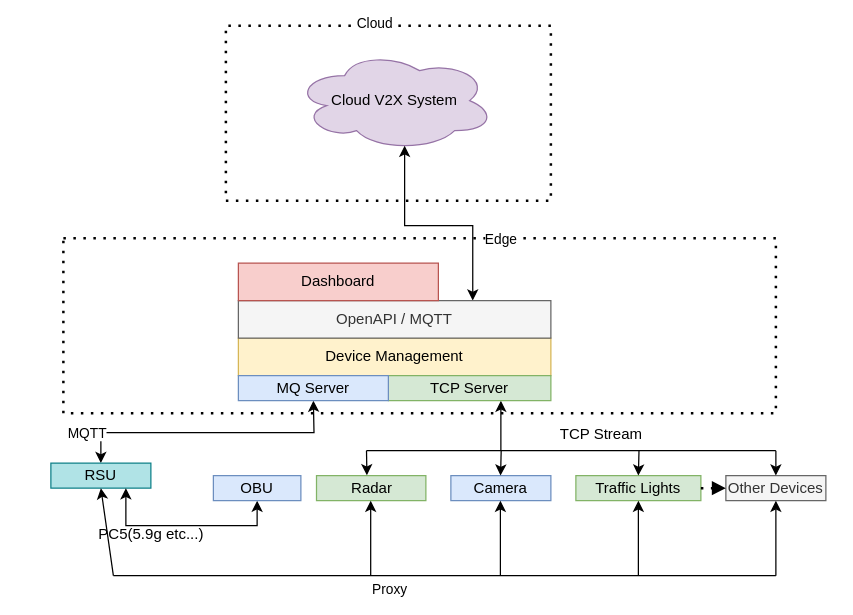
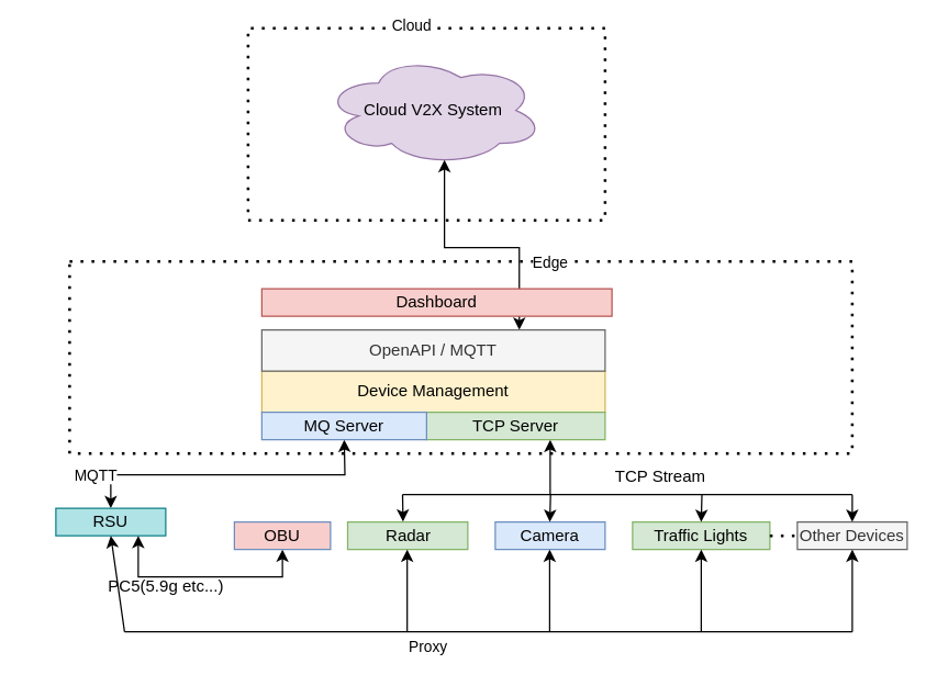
  <mxCell id="0" />
  <mxCell id="1" parent="0" />
  <mxCell id="2" value="" style="endArrow=none;dashed=1;html=1;dashPattern=1 3;strokeWidth=2;rounded=0;" parent="1" edge="1"><mxGeometry width="50" height="50" relative="1" as="geometry"><mxPoint x="50" y="190" as="sourcePoint" /><mxPoint x="50" y="190" as="targetPoint" /><Array as="points"><mxPoint x="620" y="190" /><mxPoint x="620" y="330" /><mxPoint x="50" y="330" /></Array></mxGeometry></mxCell>
  <mxCell id="3" value="Edge" style="edgeLabel;html=1;align=center;verticalAlign=middle;resizable=0;points=[];" parent="2" vertex="1" connectable="0"><mxGeometry x="-0.793" y="3" relative="1" as="geometry"><mxPoint x="202" y="3" as="offset" /></mxGeometry></mxCell>
  <mxCell id="4" style="edgeStyle=orthogonalEdgeStyle;rounded=0;orthogonalLoop=1;jettySize=auto;html=1;exitX=0.5;exitY=0;exitDx=0;exitDy=0;fontFamily=Helvetica;fontSize=12;fontColor=default;startArrow=classic;startFill=1;" edge="1" parent="1" source="5"><mxGeometry relative="1" as="geometry"><mxPoint x="250" y="320" as="targetPoint" /></mxGeometry></mxCell>
  <mxCell id="5" value="RSU" style="rounded=0;whiteSpace=wrap;html=1;fillColor=#b0e3e6;strokeColor=#0e8088;" vertex="1" parent="1"><mxGeometry x="40" y="370" width="80" height="20" as="geometry" /></mxCell>
  <mxCell id="6" value="Other Devices" style="rounded=0;whiteSpace=wrap;html=1;fillColor=#f5f5f5;strokeColor=#666666;fontColor=#333333;" vertex="1" parent="1"><mxGeometry x="580" y="380" width="80" height="20" as="geometry" /></mxCell>
  <mxCell id="7" value="Traffic Lights" style="rounded=0;whiteSpace=wrap;html=1;fillColor=#d5e8d4;strokeColor=#82b366;" vertex="1" parent="1"><mxGeometry x="460" y="380" width="100" height="20" as="geometry" /></mxCell>
  <mxCell id="8" style="edgeStyle=orthogonalEdgeStyle;rounded=0;orthogonalLoop=1;jettySize=auto;html=1;exitX=0.5;exitY=1;exitDx=0;exitDy=0;entryX=0.75;entryY=1;entryDx=0;entryDy=0;fontFamily=Helvetica;fontSize=12;fontColor=default;startArrow=classic;startFill=1;" edge="1" parent="1" source="9" target="5"><mxGeometry relative="1" as="geometry" /></mxCell>
- <mxCell id="9" value="OBU" style="rounded=0;whiteSpace=wrap;html=1;fillColor=#dae8fc;strokeColor=#6c8ebf;" vertex="1" parent="1"><mxGeometry x="170" y="380" width="70" height="20" as="geometry" /></mxCell>
+ <mxCell id="9" value="OBU" style="rounded=0;whiteSpace=wrap;html=1;fillColor=#f8cecc;strokeColor=#6c8ebf;" vertex="1" parent="1"><mxGeometry x="170" y="380" width="70" height="20" as="geometry" /></mxCell>
  <mxCell id="10" value="Radar" style="rounded=0;whiteSpace=wrap;html=1;fillColor=#d5e8d4;strokeColor=#82b366;" vertex="1" parent="1"><mxGeometry x="252.5" y="380" width="87.5" height="20" as="geometry" /></mxCell>
  <mxCell id="11" value="Camera" style="rounded=0;whiteSpace=wrap;html=1;fillColor=#dae8fc;strokeColor=#6c8ebf;" vertex="1" parent="1"><mxGeometry x="360" y="380" width="80" height="20" as="geometry" /></mxCell>
  <mxCell id="12" value="" style="endArrow=classic;html=1;rounded=0;fontFamily=Helvetica;fontSize=12;fontColor=default;" edge="1" parent="1"><mxGeometry width="50" height="50" relative="1" as="geometry"><mxPoint x="295.85" y="460" as="sourcePoint" /><mxPoint x="295.85" y="400" as="targetPoint" /></mxGeometry></mxCell>
  <mxCell id="13" value="" style="endArrow=classic;html=1;rounded=0;fontFamily=Helvetica;fontSize=12;fontColor=default;" edge="1" parent="1"><mxGeometry width="50" height="50" relative="1" as="geometry"><mxPoint x="399.62" y="460" as="sourcePoint" /><mxPoint x="399.62" y="400" as="targetPoint" /></mxGeometry></mxCell>
  <mxCell id="14" value="" style="endArrow=classic;html=1;rounded=0;fontFamily=Helvetica;fontSize=12;fontColor=default;" edge="1" parent="1"><mxGeometry width="50" height="50" relative="1" as="geometry"><mxPoint x="510" y="460" as="sourcePoint" /><mxPoint x="510" y="400" as="targetPoint" /></mxGeometry></mxCell>
  <mxCell id="15" value="" style="endArrow=none;html=1;rounded=0;fontFamily=Helvetica;fontSize=12;fontColor=default;" edge="1" parent="1"><mxGeometry width="50" height="50" relative="1" as="geometry"><mxPoint x="90" y="460" as="sourcePoint" /><mxPoint x="620" y="460" as="targetPoint" /></mxGeometry></mxCell>
  <mxCell id="16" value="Proxy" style="edgeLabel;html=1;align=center;verticalAlign=middle;resizable=0;points=[];" vertex="1" connectable="0" parent="1"><mxGeometry x="310" y="470" as="geometry" /></mxCell>
  <mxCell id="17" value="" style="endArrow=none;html=1;rounded=0;fontFamily=Helvetica;fontSize=12;fontColor=default;startArrow=classic;startFill=1;entryX=0.25;entryY=1;entryDx=0;entryDy=0;exitX=0.461;exitY=-0.014;exitDx=0;exitDy=0;exitPerimeter=0;" edge="1" parent="1" source="10"><mxGeometry width="50" height="50" relative="1" as="geometry"><mxPoint x="296.14" y="380" as="sourcePoint" /><mxPoint x="292.5" y="360" as="targetPoint" /><Array as="points" /></mxGeometry></mxCell>
  <mxCell id="18" value="" style="endArrow=none;html=1;rounded=0;fontFamily=Helvetica;fontSize=12;fontColor=default;exitX=0.5;exitY=0;exitDx=0;exitDy=0;startArrow=classic;startFill=1;" edge="1" parent="1"><mxGeometry width="50" height="50" relative="1" as="geometry"><mxPoint x="399.75" y="380" as="sourcePoint" /><mxPoint x="400.25" y="360" as="targetPoint" /></mxGeometry></mxCell>
  <mxCell id="19" value="" style="endArrow=none;html=1;rounded=0;fontFamily=Helvetica;fontSize=12;fontColor=default;exitX=0.5;exitY=0;exitDx=0;exitDy=0;startArrow=classic;startFill=1;" edge="1" parent="1"><mxGeometry width="50" height="50" relative="1" as="geometry"><mxPoint x="510" y="380" as="sourcePoint" /><mxPoint x="510.5" y="360" as="targetPoint" /></mxGeometry></mxCell>
  <mxCell id="20" value="" style="endArrow=none;html=1;rounded=0;fontFamily=Helvetica;fontSize=12;fontColor=default;exitX=0.25;exitY=1;exitDx=0;exitDy=0;" edge="1" parent="1"><mxGeometry width="50" height="50" relative="1" as="geometry"><mxPoint x="292.5" y="360" as="sourcePoint" /><mxPoint x="620" y="360" as="targetPoint" /></mxGeometry></mxCell>
  <mxCell id="21" value="" style="endArrow=classic;html=1;rounded=0;fontFamily=Helvetica;fontSize=12;fontColor=default;" edge="1" parent="1"><mxGeometry width="50" height="50" relative="1" as="geometry"><mxPoint x="400" y="360" as="sourcePoint" /><mxPoint x="400" y="320" as="targetPoint" /><Array as="points"><mxPoint x="400" y="330" /></Array></mxGeometry></mxCell>
  <mxCell id="22" value="MQTT" style="edgeLabel;html=1;align=center;verticalAlign=middle;resizable=0;points=[];" vertex="1" connectable="0" parent="1"><mxGeometry x="20" y="347" as="geometry"><mxPoint x="48" y="-2" as="offset" /></mxGeometry></mxCell>
  <mxCell id="23" value="Device Management" style="rounded=0;whiteSpace=wrap;html=1;fillColor=#fff2cc;strokeColor=#d6b656;" vertex="1" parent="1"><mxGeometry x="190" y="270" width="250" height="30" as="geometry" /></mxCell>
  <mxCell id="24" value="Cloud V2X System" style="ellipse;shape=cloud;whiteSpace=wrap;html=1;fillColor=#e1d5e7;strokeColor=#9673a6;" vertex="1" parent="1"><mxGeometry x="235" y="40" width="160" height="80" as="geometry" /></mxCell>
  <mxCell id="25" value="" style="endArrow=none;dashed=1;html=1;dashPattern=1 3;strokeWidth=2;rounded=0;" edge="1" parent="1"><mxGeometry width="50" height="50" relative="1" as="geometry"><mxPoint x="440" y="20" as="sourcePoint" /><mxPoint x="440" y="20" as="targetPoint" /><Array as="points"><mxPoint x="180" y="20" /><mxPoint x="180" y="160" /><mxPoint x="440" y="160" /></Array></mxGeometry></mxCell>
  <mxCell id="26" value="Cloud" style="edgeLabel;html=1;align=center;verticalAlign=middle;resizable=0;points=[];" vertex="1" connectable="0" parent="25"><mxGeometry x="-0.645" y="-3" relative="1" as="geometry"><mxPoint as="offset" /></mxGeometry></mxCell>
  <mxCell id="27" style="edgeStyle=orthogonalEdgeStyle;rounded=0;orthogonalLoop=1;jettySize=auto;html=1;exitX=0.75;exitY=0;exitDx=0;exitDy=0;entryX=0.55;entryY=0.95;entryDx=0;entryDy=0;entryPerimeter=0;fontFamily=Helvetica;fontSize=12;fontColor=default;startArrow=classic;startFill=1;" edge="1" parent="1" source="28" target="24"><mxGeometry relative="1" as="geometry" /></mxCell>
  <mxCell id="28" value="OpenAPI / MQTT" style="rounded=0;whiteSpace=wrap;html=1;fillColor=#f5f5f5;fontColor=#333333;strokeColor=#666666;" vertex="1" parent="1"><mxGeometry x="190" y="240" width="250" height="30" as="geometry" /></mxCell>
- <mxCell id="29" value="Dashboard" style="rounded=0;whiteSpace=wrap;html=1;fillColor=#f8cecc;strokeColor=#b85450;" vertex="1" parent="1"><mxGeometry x="190" y="210" width="160" height="30" as="geometry" /></mxCell>
+ <mxCell id="29" value="Dashboard" style="rounded=0;whiteSpace=wrap;html=1;fillColor=#f8cecc;strokeColor=#b85450;" vertex="1" parent="1"><mxGeometry x="190" y="210" width="255" height="20" as="geometry" /></mxCell>
  <mxCell id="30" value="" style="endArrow=classic;html=1;rounded=0;fontFamily=Helvetica;fontSize=12;fontColor=default;entryX=0.5;entryY=1;entryDx=0;entryDy=0;" edge="1" parent="1" target="5"><mxGeometry width="50" height="50" relative="1" as="geometry"><mxPoint x="90" y="460" as="sourcePoint" /><mxPoint x="160" y="270" as="targetPoint" /></mxGeometry></mxCell>
  <mxCell id="31" value="" style="endArrow=classic;html=1;rounded=0;fontFamily=Helvetica;fontSize=12;fontColor=default;entryX=0.5;entryY=0;entryDx=0;entryDy=0;" edge="1" parent="1" target="6"><mxGeometry width="50" height="50" relative="1" as="geometry"><mxPoint x="620" y="360" as="sourcePoint" /><mxPoint x="430" y="270" as="targetPoint" /></mxGeometry></mxCell>
  <mxCell id="32" value="" style="endArrow=classic;html=1;rounded=0;fontFamily=Helvetica;fontSize=12;fontColor=default;entryX=0.5;entryY=1;entryDx=0;entryDy=0;" edge="1" parent="1" target="6"><mxGeometry width="50" height="50" relative="1" as="geometry"><mxPoint x="620" y="460" as="sourcePoint" /><mxPoint x="430" y="270" as="targetPoint" /></mxGeometry></mxCell>
- <mxCell id="33" value="" style="endArrow=block;dashed=1;html=1;dashPattern=1 3;strokeWidth=2;rounded=0;exitX=1;exitY=0.5;exitDx=0;exitDy=0;entryX=0;entryY=0.5;entryDx=0;entryDy=0;" edge="1" parent="1" source="7" target="6"><mxGeometry width="50" height="50" relative="1" as="geometry"><mxPoint x="570" y="380" as="sourcePoint" /><mxPoint x="570" y="360" as="targetPoint" /></mxGeometry></mxCell>
+ <mxCell id="33" value="" style="endArrow=none;dashed=1;html=1;dashPattern=1 3;strokeWidth=2;rounded=0;exitX=1;exitY=0.5;exitDx=0;exitDy=0;entryX=0;entryY=0.5;entryDx=0;entryDy=0;" edge="1" parent="1" source="7" target="6"><mxGeometry width="50" height="50" relative="1" as="geometry"><mxPoint x="570" y="380" as="sourcePoint" /><mxPoint x="570" y="360" as="targetPoint" /></mxGeometry></mxCell>
  <mxCell id="34" value="TCP Server" style="rounded=0;whiteSpace=wrap;html=1;fillColor=#d5e8d4;strokeColor=#82b366;" vertex="1" parent="1"><mxGeometry x="310" y="300" width="130" height="20" as="geometry" /></mxCell>
  <mxCell id="35" value="MQ Server" style="rounded=0;whiteSpace=wrap;html=1;fillColor=#dae8fc;strokeColor=#6c8ebf;" vertex="1" parent="1"><mxGeometry x="190" y="300" width="120" height="20" as="geometry" /></mxCell>
  <mxCell id="36" value="PC5(5.9g etc...)" style="text;html=1;align=center;verticalAlign=middle;resizable=0;points=[];autosize=1;strokeColor=none;fillColor=none;fontSize=12;fontFamily=Helvetica;fontColor=default;" vertex="1" parent="1"><mxGeometry x="70" y="417" width="100" height="20" as="geometry" /></mxCell>
  <mxCell id="37" value="&lt;span style=&quot;&quot;&gt;TCP Stream&lt;/span&gt;" style="text;html=1;align=center;verticalAlign=middle;resizable=0;points=[];autosize=1;strokeColor=none;fillColor=none;fontSize=12;fontFamily=Helvetica;fontColor=default;" vertex="1" parent="1"><mxGeometry x="440" y="337" width="80" height="20" as="geometry" /></mxCell>
